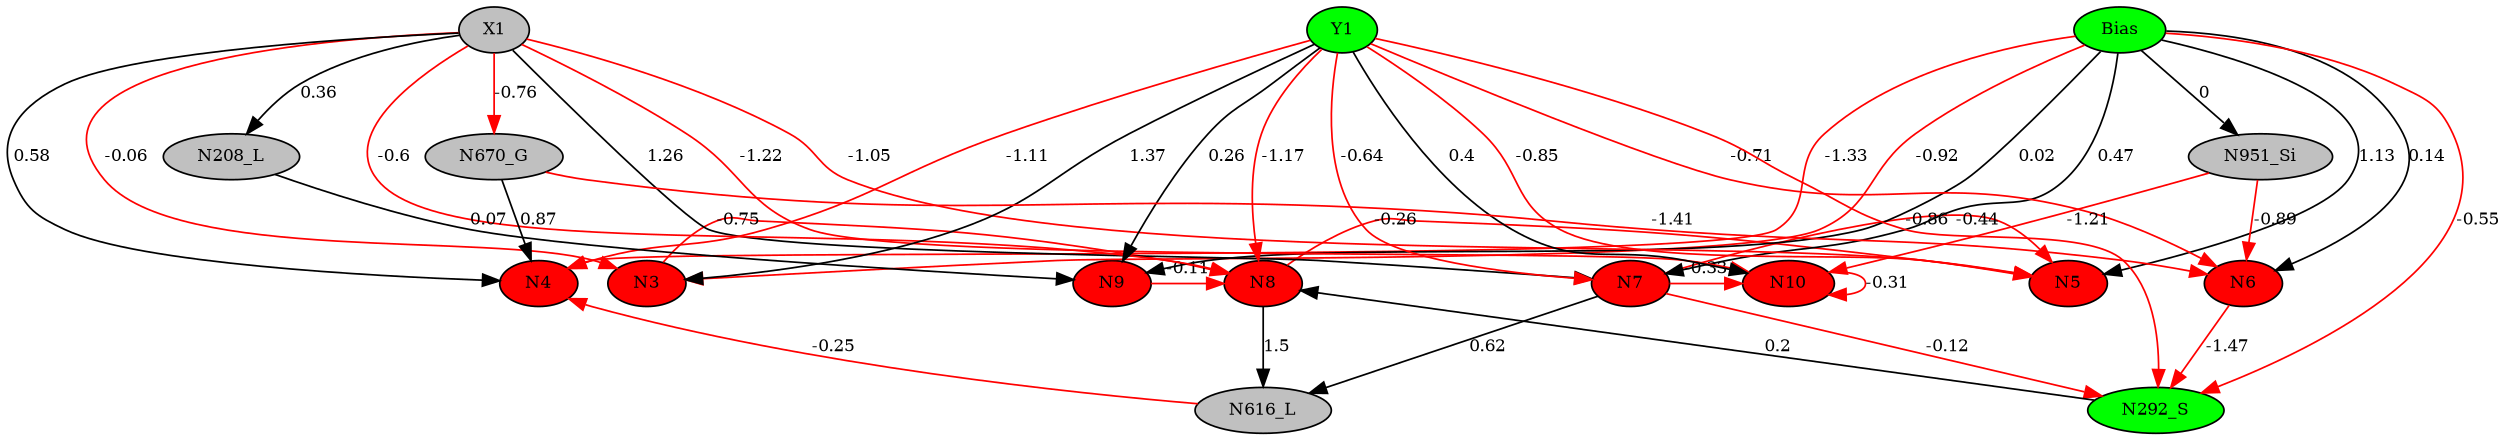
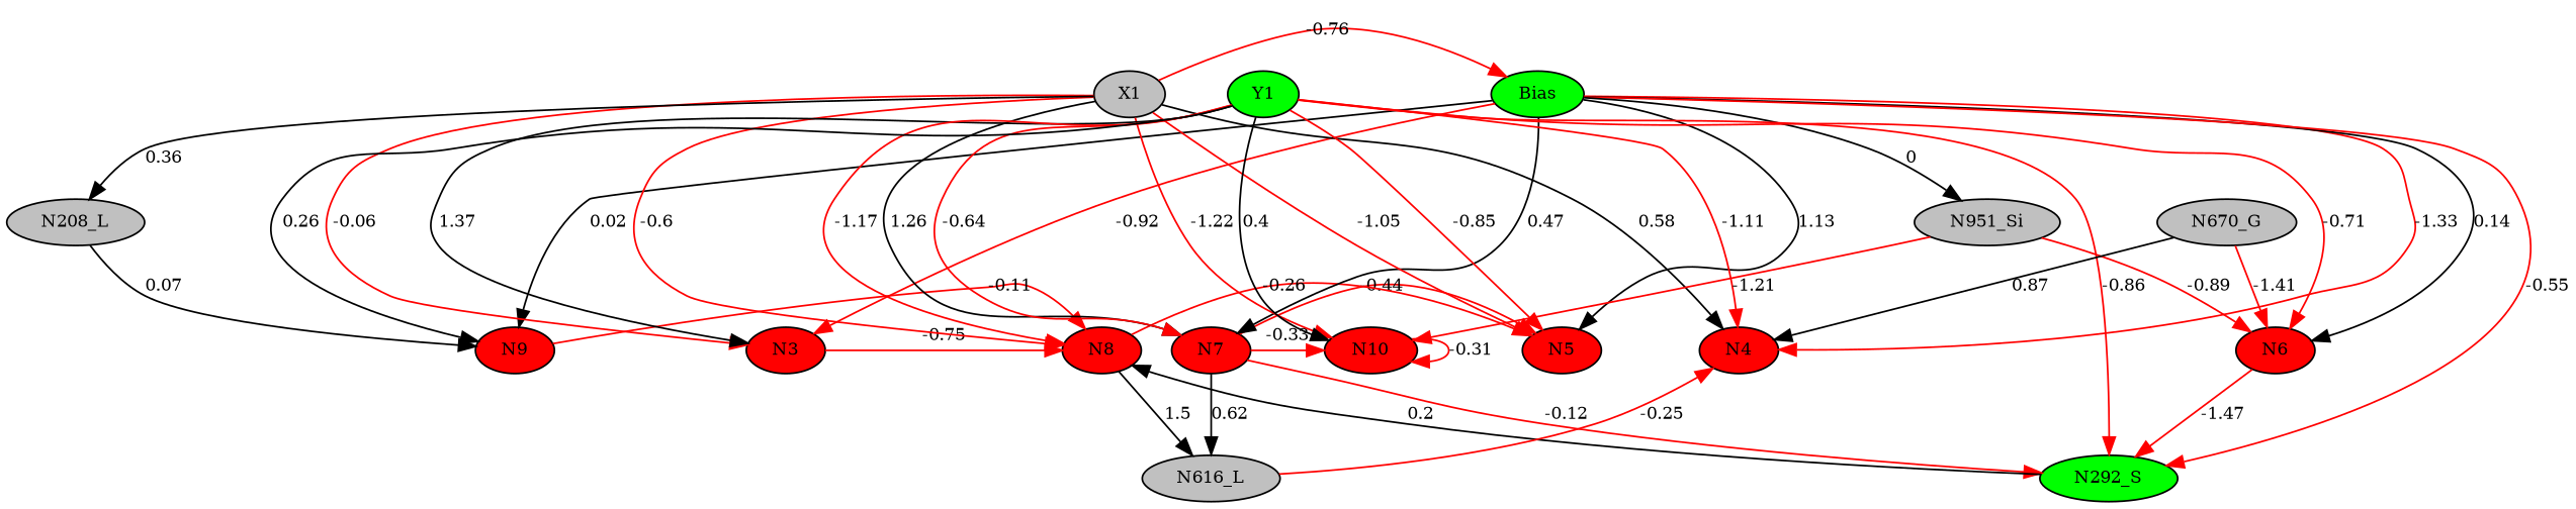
  digraph {
    node [fillcolor=red fontsize=10 shape=ellipse style=filled]
    edge [arrowType=inv color=red fontsize=10]
    N3 [height=0.1 width=0.1]
    N4 [height=0.1 width=0.1]
    N5 [height=0.1 width=0.1]
    N6 [height=0.1 width=0.1]
    N7 [height=0.1 width=0.1]
    N8 [height=0.1 width=0.1]
    N9 [height=0.1 width=0.1]
    N10 [height=0.1 width=0.1]
    n9 [fillcolor=green height=0.1 label=Bias width=0.1]
    n10 [fillcolor=gray height=0.1 label=X1 width=0.1]
    n11 [fillcolor=green height=0.1 label=Y1 width=0.1]
    n12 [fillcolor=green height=0.1 label=N292_S width=0.1]
    n13 [fillcolor=gray height=0.1 label=N616_L width=0.1]
    n14 [fillcolor=gray height=0.1 label=N951_Si width=0.1]
    n15 [fillcolor=gray height=0.1 label=N208_L width=0.1]
    n16 [fillcolor=gray height=0.1 label=N670_G width=0.1]
    subgraph sub_1 {
      rank=same
      N3
      N4
      N5
      N6
      N7
      N8
      N9
      N10
    }
    subgraph sub_2 {
      rank=same
      n9
      n10
      n11
    }
    N3 -> N8 [label=-0.75]
    N6 -> n12 [label=-1.47]
    N7 -> N5 [label=-0.44]
    N7 -> N10 [label=-0.33]
    N7 -> n12 [label=-0.12]
    N7 -> n13 [color=black label=0.62 arrowType=""]
    N8 -> N5 [label=-0.26]
    N8 -> n13 [color=black label=1.5 arrowType=""]
    N9 -> N8 [label=-0.11]
    N10 -> N10 [label=-0.31]
    n9 -> N3 [label=-0.92]
    n9 -> N4 [label=-1.33]
    n9 -> N5 [color=black label=1.13 arrowType=""]
    n9 -> N6 [color=black label=0.14 arrowType=""]
    n9 -> N7 [color=black label=0.47 arrowType=""]
    n9 -> N9 [color=black label=0.02 arrowType=""]
    n9 -> n12 [label=-0.55]
    n9 -> n14 [color=black label=0 arrowType=""]
    n10 -> N3 [label=-0.06]
    n10 -> N4 [color=black label=0.58 arrowType=""]
    n10 -> N5 [label=-1.05]
    n10 -> N7 [color=black label=1.26 arrowType=""]
    n10 -> N8 [label=-0.6]
    n10 -> N10 [label=-1.22]
    n10 -> n11 [style=invis arrowType="" color="" fontsize=""]
    n10 -> n15 [color=black label=0.36 arrowType=""]
-   n10 -> n16 [label=-0.76]
+   n10 -> n9 [label=-0.76]
    n11 -> N3 [color=black label=1.37 arrowType=""]
    n11 -> N4 [label=-1.11]
    n11 -> N5 [label=-0.85]
    n11 -> N6 [label=-0.71]
    n11 -> N7 [label=-0.64]
    n11 -> N8 [label=-1.17]
    n11 -> N9 [color=black label=0.26 arrowType=""]
    n11 -> N10 [color=black label=0.4 arrowType=""]
    n11 -> n9 [style=invis arrowType="" color="" fontsize=""]
    n11 -> n12 [label=-0.86]
    n12 -> N8 [color=black label=0.2 arrowType=""]
    n13 -> N4 [label=-0.25]
    n14 -> N6 [label=-0.89]
    n14 -> N10 [label=-1.21]
    n15 -> N9 [color=black label=0.07 arrowType=""]
    n16 -> N4 [color=black label=0.87 arrowType=""]
    n16 -> N6 [label=-1.41]
  }
